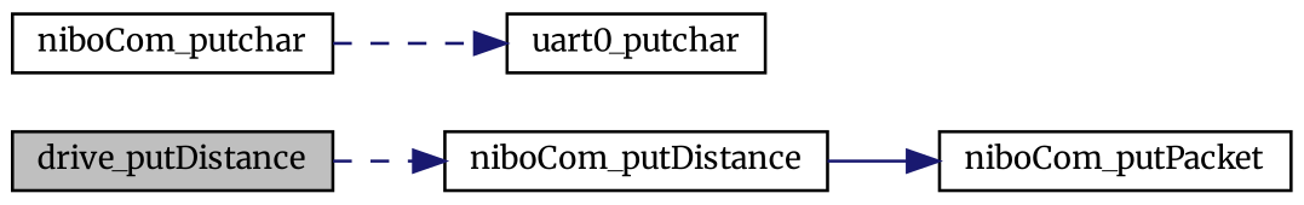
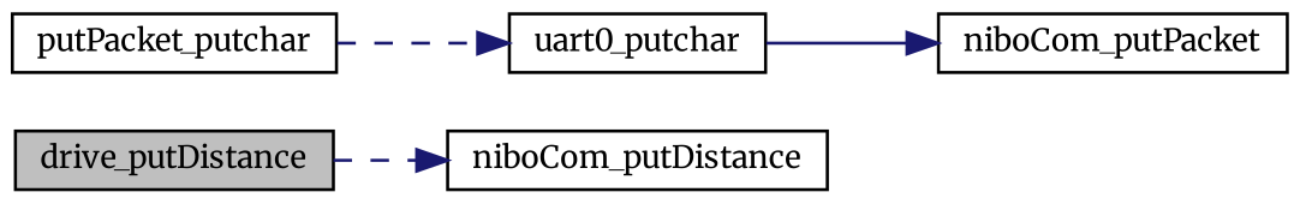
  digraph {
    fontname=Merriweather
    rankdir=LR
    node [color=black fillcolor=white fontname=Merriweather fontsize=10 shape=record style=filled]
    edge [color=midnightblue fontname=Merriweather fontsize=10 labelfontname=FreeSans labelfontsize=10 style=dashed]
    n1 [fillcolor=grey75 fontcolor=black height=0.2 label=drive_putDistance width=0.4]
    n2 [height=0.2 label=niboCom_putDistance width=0.4]
    n3 [height=0.2 label=niboCom_putPacket width=0.4]
-   n4 [height=0.2 label=niboCom_putchar width=0.4]
+   n4 [height=0.2 label=putPacket_putchar width=0.4]
    n5 [height=0.2 label=uart0_putchar width=0.4]
    n1 -> n2
-   n2 -> n3 [style=solid]
+   n5 -> n3 [style=solid]
    n4 -> n5
  }
